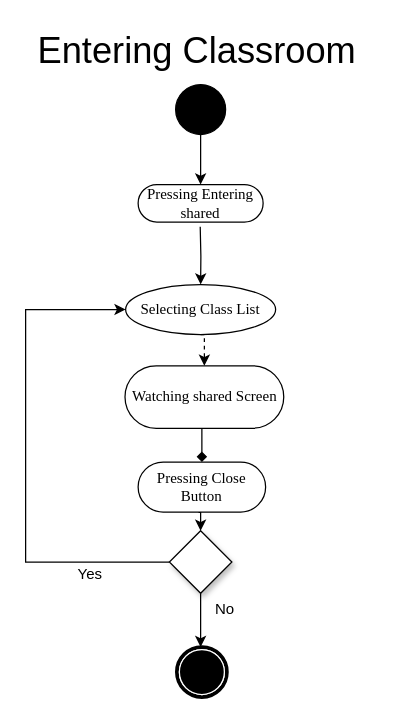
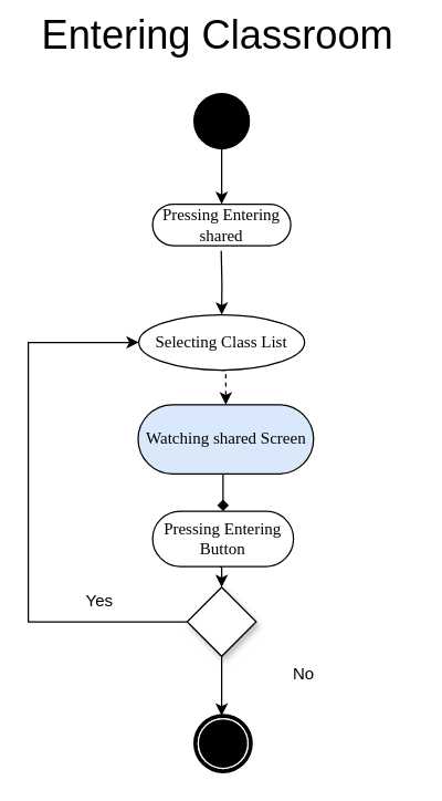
  <mxCell id="0" />
  <mxCell id="1" parent="0" />
  <mxCell id="2" style="edgeStyle=orthogonalEdgeStyle;rounded=0;orthogonalLoop=1;jettySize=auto;html=1;exitX=0.5;exitY=1;exitDx=0;exitDy=0;entryX=0.5;entryY=0;entryDx=0;entryDy=0;fontSize=29;" parent="1" source="3" target="4" edge="1"><mxGeometry relative="1" as="geometry" /></mxCell>
  <mxCell id="3" value="" style="ellipse;whiteSpace=wrap;html=1;rounded=0;shadow=0;comic=0;labelBackgroundColor=none;strokeColor=#000000;strokeWidth=1;fillColor=#000000;fontFamily=Verdana;fontSize=12;fontColor=#000000;align=center;" parent="1" vertex="1"><mxGeometry x="140" y="67" width="40" height="40" as="geometry" /></mxCell>
  <mxCell id="4" value="Pressing Entering shared" style="rounded=1;whiteSpace=wrap;html=1;shadow=0;comic=0;labelBackgroundColor=none;strokeColor=#000000;strokeWidth=1;fillColor=#ffffff;fontFamily=Verdana;fontSize=12;fontColor=#000000;align=center;arcSize=50;" parent="1" vertex="1"><mxGeometry x="110" y="147" width="100" height="30" as="geometry" /></mxCell>
  <mxCell id="5" style="edgeStyle=orthogonalEdgeStyle;rounded=0;orthogonalLoop=1;jettySize=auto;html=1;exitX=0.5;exitY=1;exitDx=0;exitDy=0;entryX=0.5;entryY=0;entryDx=0;entryDy=0;fontSize=29;" parent="1" target="11" edge="1"><mxGeometry relative="1" as="geometry"><mxPoint x="159.667" y="180.833" as="sourcePoint" /><mxPoint x="159.667" y="220.667" as="targetPoint" /></mxGeometry></mxCell>
  <mxCell id="6" style="edgeStyle=orthogonalEdgeStyle;rounded=0;orthogonalLoop=1;jettySize=auto;html=1;exitX=0.5;exitY=1;exitDx=0;exitDy=0;entryX=0.5;entryY=0;entryDx=0;entryDy=0;" parent="1" target="13" edge="1"><mxGeometry relative="1" as="geometry"><mxPoint x="158.333" y="409.333" as="sourcePoint" /></mxGeometry></mxCell>
  <mxCell id="7" style="edgeStyle=orthogonalEdgeStyle;rounded=0;orthogonalLoop=1;jettySize=auto;html=1;exitX=0.5;exitY=1;exitDx=0;exitDy=0;entryX=0.5;entryY=0;entryDx=0;entryDy=0;endArrow=diamond;" parent="1" source="8" target="14" edge="1"><mxGeometry relative="1" as="geometry" /></mxCell>
- <mxCell id="8" value="&lt;span style=&quot;white-space: normal&quot;&gt;Watching shared Screen&lt;/span&gt;" style="rounded=1;whiteSpace=wrap;html=1;shadow=0;comic=0;labelBackgroundColor=none;strokeColor=#000000;strokeWidth=1;fillColor=#ffffff;fontFamily=Verdana;fontSize=12;fontColor=#000000;align=center;arcSize=50;" parent="1" vertex="1"><mxGeometry x="99.5" y="292" width="127" height="50" as="geometry" /></mxCell>
+ <mxCell id="8" value="&lt;span style=&quot;white-space: normal&quot;&gt;Watching shared Screen&lt;/span&gt;" style="rounded=1;whiteSpace=wrap;html=1;shadow=0;comic=0;labelBackgroundColor=none;strokeColor=#000000;strokeWidth=1;fillColor=#dae8fc;fontFamily=Verdana;fontSize=12;fontColor=#000000;align=center;arcSize=50;" parent="1" vertex="1"><mxGeometry x="99.5" y="292" width="127" height="50" as="geometry" /></mxCell>
  <mxCell id="9" value="" style="shape=mxgraph.bpmn.shape;html=1;verticalLabelPosition=bottom;labelBackgroundColor=#ffffff;verticalAlign=top;perimeter=ellipsePerimeter;outline=end;symbol=terminate;rounded=0;shadow=0;comic=0;strokeColor=#000000;strokeWidth=1;fillColor=#ffffff;fontFamily=Verdana;fontSize=12;fontColor=#000000;align=center;" parent="1" vertex="1"><mxGeometry x="141" y="517" width="40" height="40" as="geometry" /></mxCell>
  <mxCell id="10" style="edgeStyle=orthogonalEdgeStyle;rounded=0;orthogonalLoop=1;jettySize=auto;html=1;exitX=0.5;exitY=1;exitDx=0;exitDy=0;entryX=0.5;entryY=0;entryDx=0;entryDy=0;dashed=1;" parent="1" source="11" target="8" edge="1"><mxGeometry relative="1" as="geometry"><mxPoint x="160" y="337" as="targetPoint" /></mxGeometry></mxCell>
  <mxCell id="11" value="Selecting Class List" style="ellipse;whiteSpace=wrap;html=1;shadow=0;comic=0;labelBackgroundColor=none;strokeColor=#000000;strokeWidth=1;fillColor=#ffffff;fontFamily=Verdana;fontSize=12;fontColor=#000000;align=center;arcSize=50;" parent="1" vertex="1"><mxGeometry x="100" y="227" width="120" height="40" as="geometry" /></mxCell>
  <mxCell id="12" style="edgeStyle=orthogonalEdgeStyle;rounded=0;orthogonalLoop=1;jettySize=auto;html=1;exitX=0.5;exitY=1;exitDx=0;exitDy=0;" parent="1" source="13" edge="1"><mxGeometry relative="1" as="geometry"><mxPoint x="160" y="517" as="targetPoint" /></mxGeometry></mxCell>
  <mxCell id="13" value="" style="rhombus;whiteSpace=wrap;html=1;shadow=1;" parent="1" vertex="1"><mxGeometry x="135" y="424" width="50" height="50" as="geometry" /></mxCell>
- <mxCell id="14" value="Pressing Close Button" style="rounded=1;whiteSpace=wrap;html=1;shadow=0;comic=0;labelBackgroundColor=none;strokeColor=#000000;strokeWidth=1;fillColor=#ffffff;fontFamily=Verdana;fontSize=12;fontColor=#000000;align=center;arcSize=50;" parent="1" vertex="1"><mxGeometry x="110" y="369" width="102" height="40" as="geometry" /></mxCell>
+ <mxCell id="14" value="Pressing Entering Button" style="rounded=1;whiteSpace=wrap;html=1;shadow=0;comic=0;labelBackgroundColor=none;strokeColor=#000000;strokeWidth=1;fillColor=#ffffff;fontFamily=Verdana;fontSize=12;fontColor=#000000;align=center;arcSize=50;" parent="1" vertex="1"><mxGeometry x="110" y="369" width="102" height="40" as="geometry" /></mxCell>
  <mxCell id="15" style="edgeStyle=orthogonalEdgeStyle;rounded=0;orthogonalLoop=1;jettySize=auto;html=1;exitX=0;exitY=0.5;exitDx=0;exitDy=0;entryX=0;entryY=0.5;entryDx=0;entryDy=0;" parent="1" target="11" edge="1" source="13"><mxGeometry relative="1" as="geometry"><mxPoint x="30" y="257" as="targetPoint" /><Array as="points"><mxPoint x="20" y="449" /><mxPoint x="20" y="247" /></Array><mxPoint x="135" y="797.333" as="sourcePoint" /></mxGeometry></mxCell>
- <mxCell id="16" value="Entering Classroom" style="text;html=1;resizable=0;points=[];autosize=1;align=left;verticalAlign=top;spacingTop=-4;fontSize=29;" parent="1" vertex="1"><mxGeometry x="28" y="20" width="270" height="40" as="geometry" /></mxCell>
- <mxCell id="17" value="Yes" style="text;html=1;resizable=0;points=[];autosize=1;align=left;verticalAlign=top;spacingTop=-4;" vertex="1" parent="1"><mxGeometry x="60" y="449" width="40" height="20" as="geometry" /></mxCell>
- <mxCell id="18" value="No" style="text;html=1;resizable=0;points=[];autosize=1;align=left;verticalAlign=top;spacingTop=-4;" vertex="1" parent="1"><mxGeometry x="170" y="477" width="30" height="20" as="geometry" /></mxCell>
+ <mxCell id="16" value="Entering Classroom" style="text;html=1;resizable=0;points=[];autosize=1;align=left;verticalAlign=top;spacingTop=-4;fontSize=29;" parent="1" vertex="1"><mxGeometry x="28" y="5" width="270" height="40" as="geometry" /></mxCell>
+ <mxCell id="17" value="Yes" style="text;html=1;resizable=0;points=[];autosize=1;align=left;verticalAlign=top;spacingTop=-4;" vertex="1" parent="1"><mxGeometry x="60" y="424" width="40" height="20" as="geometry" /></mxCell>
+ <mxCell id="18" value="No" style="text;html=1;resizable=0;points=[];autosize=1;align=left;verticalAlign=top;spacingTop=-4;" vertex="1" parent="1"><mxGeometry x="210" y="477" width="30" height="20" as="geometry" /></mxCell>
